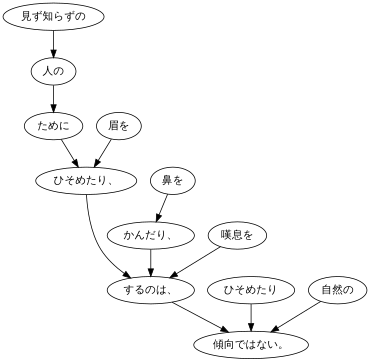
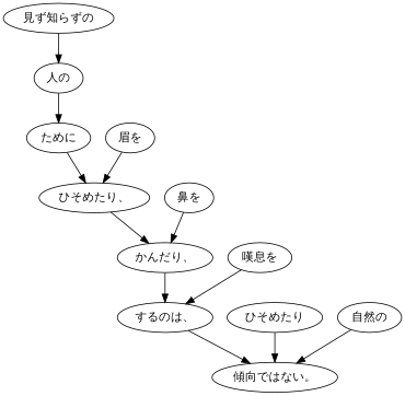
  digraph {
    n1 [label="見ず知らずの"]
    n2 [label="人の"]
    n3 [label="ために"]
    n4 [label="ひそめたり、"]
    n5 [label="するのは、"]
    n6 [label="眉を"]
    n7 [label="傾向ではない。"]
    n8 [label="鼻を"]
    n9 [label="かんだり、"]
    n10 [label="嘆息を"]
    n11 [label="ひそめたり"]
    n12 [label="自然の"]
    n1 -> n2
    n2 -> n3
    n3 -> n4
-   n4 -> n5
+   n4 -> n9
    n5 -> n7
    n6 -> n4
    n8 -> n9
    n9 -> n5
    n10 -> n5
    n11 -> n7
    n12 -> n7
  }
